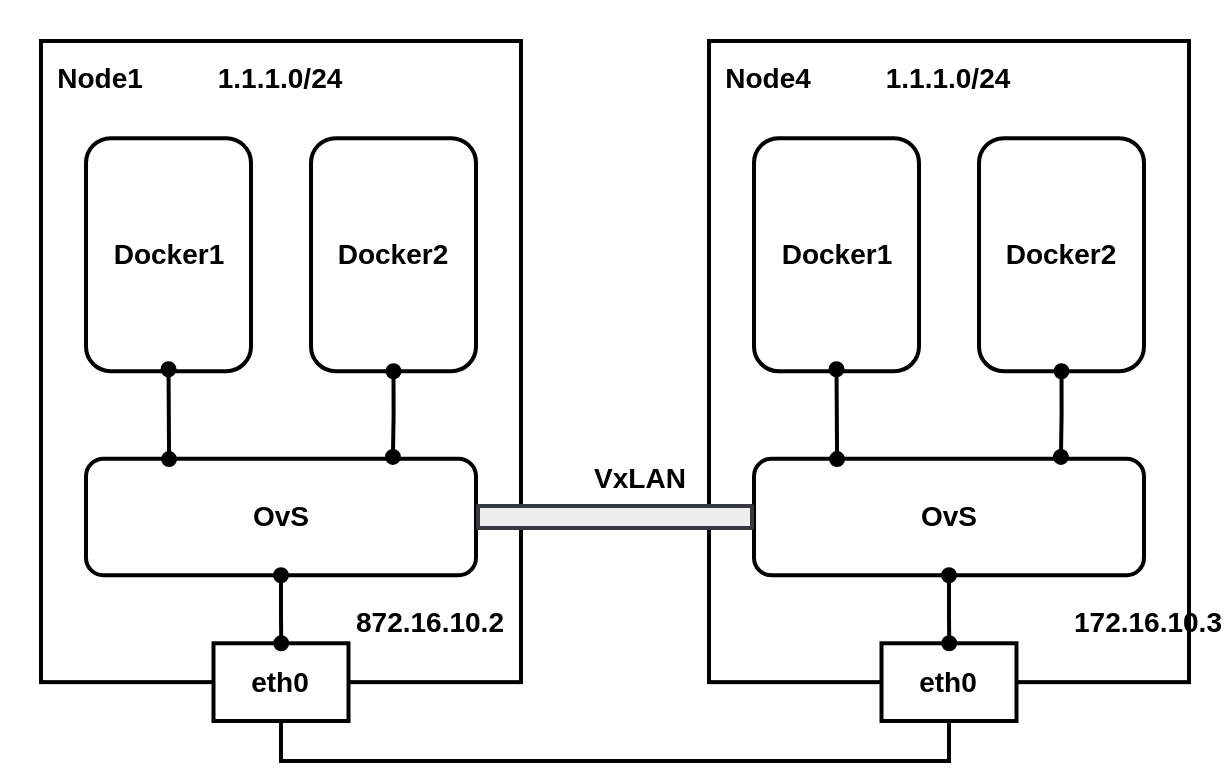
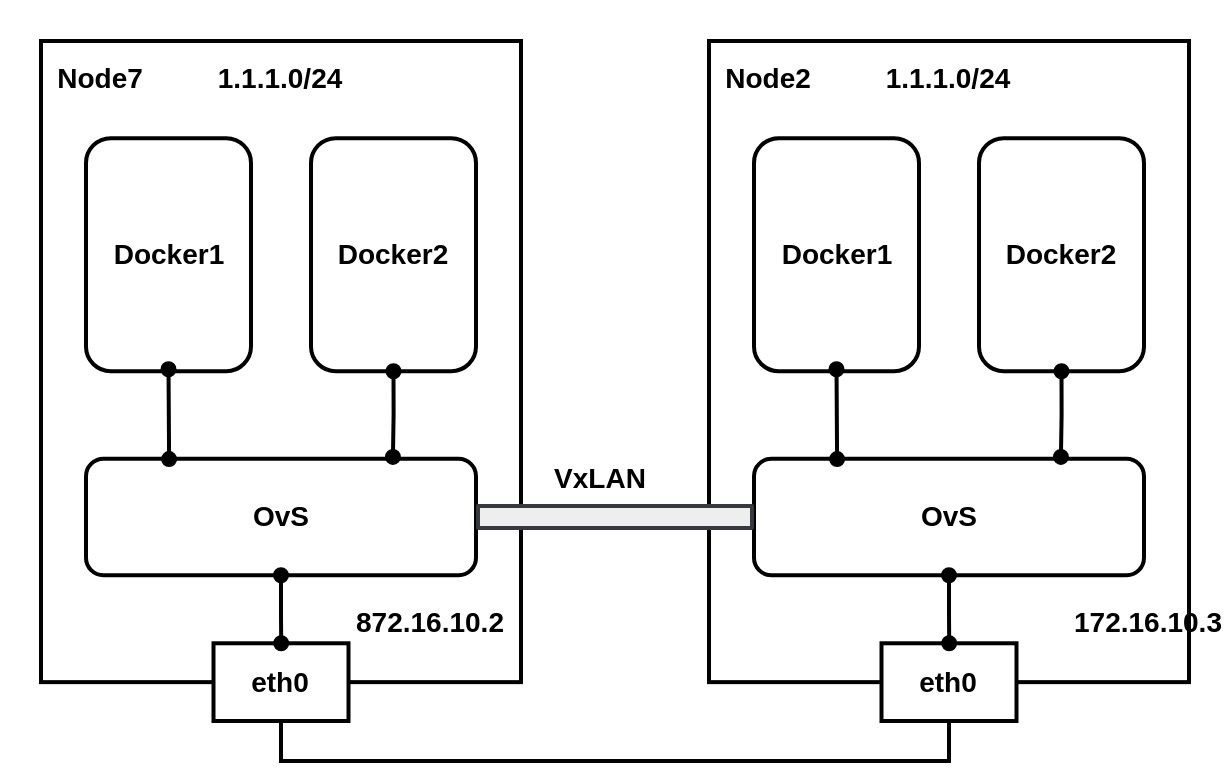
  <mxCell id="0" />
  <mxCell id="1" parent="0" />
  <mxCell id="2" value="" style="rounded=0;whiteSpace=wrap;html=1;strokeWidth=2;" parent="1" vertex="1"><mxGeometry x="20" y="20" width="240" height="320.571" as="geometry" /></mxCell>
  <mxCell id="3" value="&lt;b style=&quot;font-size: 14px&quot;&gt;Docker1&lt;/b&gt;" style="rounded=1;whiteSpace=wrap;html=1;strokeWidth=2;" parent="1" vertex="1"><mxGeometry x="42.5" y="68.571" width="82.5" height="116.571" as="geometry" /></mxCell>
  <mxCell id="4" value="&lt;b style=&quot;font-size: 14px&quot;&gt;Docker2&lt;/b&gt;" style="rounded=1;whiteSpace=wrap;html=1;strokeWidth=2;" parent="1" vertex="1"><mxGeometry x="155" y="68.571" width="82.5" height="116.571" as="geometry" /></mxCell>
  <mxCell id="5" value="&lt;font style=&quot;font-size: 14px&quot;&gt;&lt;b&gt;OvS&lt;/b&gt;&lt;/font&gt;" style="rounded=1;whiteSpace=wrap;html=1;strokeWidth=2;" parent="1" vertex="1"><mxGeometry x="42.5" y="228.857" width="195" height="58.286" as="geometry" /></mxCell>
- <mxCell id="6" value="&lt;font style=&quot;font-size: 14px&quot;&gt;&lt;b&gt;Node1&lt;/b&gt;&lt;/font&gt;" style="text;html=1;strokeColor=none;fillColor=none;align=center;verticalAlign=middle;whiteSpace=wrap;rounded=0;strokeWidth=2;" parent="1" vertex="1"><mxGeometry x="35" y="29.714" width="30" height="19.429" as="geometry" /></mxCell>
+ <mxCell id="6" value="&lt;font style=&quot;font-size: 14px&quot;&gt;&lt;b&gt;Node7&lt;/b&gt;&lt;/font&gt;" style="text;html=1;strokeColor=none;fillColor=none;align=center;verticalAlign=middle;whiteSpace=wrap;rounded=0;strokeWidth=2;" parent="1" vertex="1"><mxGeometry x="35" y="29.714" width="30" height="19.429" as="geometry" /></mxCell>
  <mxCell id="7" style="edgeStyle=orthogonalEdgeStyle;rounded=0;orthogonalLoop=1;jettySize=auto;html=1;exitX=0.5;exitY=1;exitDx=0;exitDy=0;entryX=0.5;entryY=1;entryDx=0;entryDy=0;startArrow=none;startFill=0;endArrow=none;endFill=0;strokeWidth=2;" parent="1" source="8" target="19" edge="1"><mxGeometry relative="1" as="geometry" /></mxCell>
  <mxCell id="8" value="&lt;font style=&quot;font-size: 14px&quot;&gt;&lt;b&gt;eth0&lt;/b&gt;&lt;/font&gt;" style="rounded=0;whiteSpace=wrap;html=1;strokeWidth=2;" parent="1" vertex="1"><mxGeometry x="106.25" y="321.143" width="67.5" height="38.857" as="geometry" /></mxCell>
  <mxCell id="9" value="&lt;font style=&quot;font-size: 14px&quot;&gt;&lt;b&gt;1.1.1.0/24&lt;/b&gt;&lt;/font&gt;" style="text;html=1;strokeColor=none;fillColor=none;align=center;verticalAlign=middle;whiteSpace=wrap;rounded=0;" parent="1" vertex="1"><mxGeometry x="125" y="29.714" width="30" height="19.429" as="geometry" /></mxCell>
  <mxCell id="10" value="&lt;font style=&quot;font-size: 14px&quot;&gt;&lt;b&gt;872.16.10.2&lt;/b&gt;&lt;/font&gt;" style="text;html=1;strokeColor=none;fillColor=none;align=center;verticalAlign=middle;whiteSpace=wrap;rounded=0;" parent="1" vertex="1"><mxGeometry x="200" y="301.714" width="30" height="19.429" as="geometry" /></mxCell>
  <mxCell id="11" style="edgeStyle=orthogonalEdgeStyle;rounded=0;orthogonalLoop=1;jettySize=auto;html=1;exitX=0.5;exitY=1;exitDx=0;exitDy=0;entryX=0.787;entryY=-0.015;entryDx=0;entryDy=0;entryPerimeter=0;startArrow=oval;startFill=1;endArrow=oval;endFill=1;strokeWidth=2;" parent="1" source="4" target="5" edge="1"><mxGeometry x="80" y="90" as="geometry" /></mxCell>
  <mxCell id="12" style="edgeStyle=orthogonalEdgeStyle;rounded=0;orthogonalLoop=1;jettySize=auto;html=1;exitX=0.5;exitY=1;exitDx=0;exitDy=0;entryX=0.213;entryY=0.02;entryDx=0;entryDy=0;entryPerimeter=0;startArrow=oval;startFill=1;endArrow=oval;endFill=1;strokeWidth=2;" parent="1" edge="1"><mxGeometry x="80" y="89" as="geometry"><mxPoint x="83.75" y="184.143" as="sourcePoint" /><mxPoint x="84.035" y="229.023" as="targetPoint" /><Array as="points"><mxPoint x="84" y="190" /><mxPoint x="84" y="190" /></Array></mxGeometry></mxCell>
  <mxCell id="13" style="edgeStyle=orthogonalEdgeStyle;rounded=0;orthogonalLoop=1;jettySize=auto;html=1;exitX=0.5;exitY=1;exitDx=0;exitDy=0;startArrow=oval;startFill=1;endArrow=oval;endFill=1;strokeWidth=2;" parent="1" source="5" target="8" edge="1"><mxGeometry relative="1" as="geometry" /></mxCell>
  <mxCell id="14" value="" style="rounded=0;whiteSpace=wrap;html=1;strokeWidth=2;" parent="1" vertex="1"><mxGeometry x="354" y="20" width="240" height="320.571" as="geometry" /></mxCell>
  <mxCell id="15" value="&lt;b style=&quot;font-size: 14px&quot;&gt;Docker1&lt;/b&gt;" style="rounded=1;whiteSpace=wrap;html=1;strokeWidth=2;" parent="1" vertex="1"><mxGeometry x="376.5" y="68.571" width="82.5" height="116.571" as="geometry" /></mxCell>
  <mxCell id="16" value="&lt;b style=&quot;font-size: 14px&quot;&gt;Docker2&lt;/b&gt;" style="rounded=1;whiteSpace=wrap;html=1;strokeWidth=2;" parent="1" vertex="1"><mxGeometry x="489" y="68.571" width="82.5" height="116.571" as="geometry" /></mxCell>
  <mxCell id="17" value="&lt;font style=&quot;font-size: 14px&quot;&gt;&lt;b&gt;OvS&lt;/b&gt;&lt;/font&gt;" style="rounded=1;whiteSpace=wrap;html=1;strokeWidth=2;" parent="1" vertex="1"><mxGeometry x="376.5" y="228.857" width="195" height="58.286" as="geometry" /></mxCell>
- <mxCell id="18" value="&lt;font style=&quot;font-size: 14px&quot;&gt;&lt;b&gt;Node4&lt;/b&gt;&lt;/font&gt;" style="text;html=1;strokeColor=none;fillColor=none;align=center;verticalAlign=middle;whiteSpace=wrap;rounded=0;strokeWidth=2;" parent="1" vertex="1"><mxGeometry x="369" y="29.714" width="30" height="19.429" as="geometry" /></mxCell>
+ <mxCell id="18" value="&lt;font style=&quot;font-size: 14px&quot;&gt;&lt;b&gt;Node2&lt;/b&gt;&lt;/font&gt;" style="text;html=1;strokeColor=none;fillColor=none;align=center;verticalAlign=middle;whiteSpace=wrap;rounded=0;strokeWidth=2;" parent="1" vertex="1"><mxGeometry x="369" y="29.714" width="30" height="19.429" as="geometry" /></mxCell>
  <mxCell id="19" value="&lt;font style=&quot;font-size: 14px&quot;&gt;&lt;b&gt;eth0&lt;/b&gt;&lt;/font&gt;" style="rounded=0;whiteSpace=wrap;html=1;strokeWidth=2;" parent="1" vertex="1"><mxGeometry x="440.25" y="321.143" width="67.5" height="38.857" as="geometry" /></mxCell>
  <mxCell id="20" value="&lt;font style=&quot;font-size: 14px&quot;&gt;&lt;b&gt;1.1.1.0/24&lt;/b&gt;&lt;/font&gt;" style="text;html=1;strokeColor=none;fillColor=none;align=center;verticalAlign=middle;whiteSpace=wrap;rounded=0;" parent="1" vertex="1"><mxGeometry x="459" y="29.714" width="30" height="19.429" as="geometry" /></mxCell>
  <mxCell id="21" value="&lt;font style=&quot;font-size: 14px&quot;&gt;&lt;b&gt;172.16.10.3&lt;/b&gt;&lt;/font&gt;" style="text;html=1;strokeColor=none;fillColor=none;align=center;verticalAlign=middle;whiteSpace=wrap;rounded=0;" parent="1" vertex="1"><mxGeometry x="559" y="301.714" width="30" height="19.429" as="geometry" /></mxCell>
  <mxCell id="22" style="edgeStyle=orthogonalEdgeStyle;rounded=0;orthogonalLoop=1;jettySize=auto;html=1;exitX=0.5;exitY=1;exitDx=0;exitDy=0;entryX=0.787;entryY=-0.015;entryDx=0;entryDy=0;entryPerimeter=0;startArrow=oval;startFill=1;endArrow=oval;endFill=1;strokeWidth=2;" parent="1" source="16" target="17" edge="1"><mxGeometry x="414" y="90" as="geometry" /></mxCell>
  <mxCell id="23" style="edgeStyle=orthogonalEdgeStyle;rounded=0;orthogonalLoop=1;jettySize=auto;html=1;exitX=0.5;exitY=1;exitDx=0;exitDy=0;entryX=0.213;entryY=0.02;entryDx=0;entryDy=0;entryPerimeter=0;startArrow=oval;startFill=1;endArrow=oval;endFill=1;strokeWidth=2;" parent="1" edge="1"><mxGeometry x="414" y="89" as="geometry"><mxPoint x="417.75" y="184.143" as="sourcePoint" /><mxPoint x="418.035" y="229.023" as="targetPoint" /><Array as="points"><mxPoint x="418" y="190" /><mxPoint x="418" y="190" /></Array></mxGeometry></mxCell>
  <mxCell id="24" style="edgeStyle=orthogonalEdgeStyle;rounded=0;orthogonalLoop=1;jettySize=auto;html=1;exitX=0.5;exitY=1;exitDx=0;exitDy=0;startArrow=oval;startFill=1;endArrow=oval;endFill=1;strokeWidth=2;" parent="1" source="17" target="19" edge="1"><mxGeometry relative="1" as="geometry" /></mxCell>
  <mxCell id="25" value="" style="shape=flexArrow;endArrow=none;startArrow=none;html=1;strokeWidth=2;exitX=1;exitY=0.5;exitDx=0;exitDy=0;entryX=0;entryY=0.5;entryDx=0;entryDy=0;endFill=0;startFill=0;fillColor=#eeeeee;strokeColor=#36393d;" parent="1" source="5" target="17" edge="1"><mxGeometry width="100" height="100" relative="1" as="geometry"><mxPoint x="290" y="320" as="sourcePoint" /><mxPoint x="390" y="220" as="targetPoint" /></mxGeometry></mxCell>
- <mxCell id="26" value="&lt;font style=&quot;font-size: 14px&quot;&gt;&lt;b&gt;VxLAN&lt;/b&gt;&lt;/font&gt;" style="text;html=1;strokeColor=none;fillColor=none;align=center;verticalAlign=middle;whiteSpace=wrap;rounded=0;" parent="1" vertex="1"><mxGeometry x="300" y="229" width="40" height="20" as="geometry" /></mxCell>
+ <mxCell id="26" value="&lt;font style=&quot;font-size: 14px&quot;&gt;&lt;b&gt;VxLAN&lt;/b&gt;&lt;/font&gt;" style="text;html=1;strokeColor=none;fillColor=none;align=center;verticalAlign=middle;whiteSpace=wrap;rounded=0;" parent="1" vertex="1"><mxGeometry x="280" y="229" width="40" height="20" as="geometry" /></mxCell>
